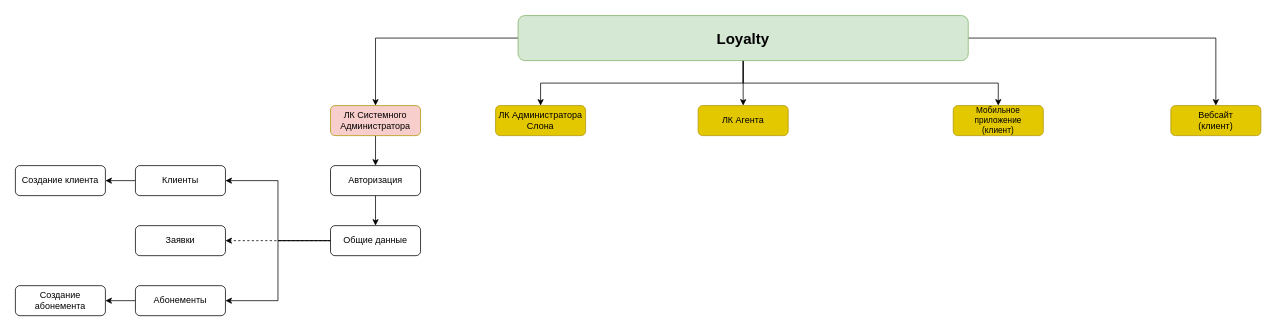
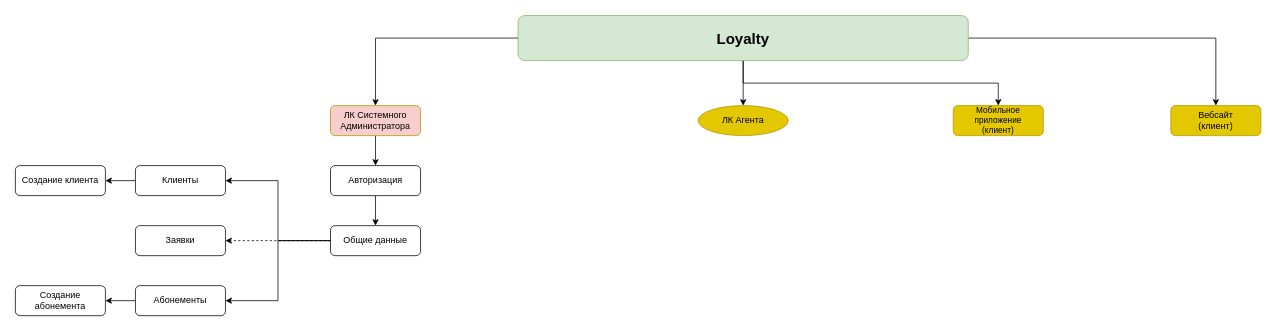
  <mxCell id="0" />
  <mxCell id="1" parent="0" />
  <mxCell id="2" style="edgeStyle=orthogonalEdgeStyle;rounded=0;orthogonalLoop=1;jettySize=auto;html=1;" edge="1" parent="1" source="7" target="9"><mxGeometry relative="1" as="geometry" /></mxCell>
- <mxCell id="3" style="edgeStyle=orthogonalEdgeStyle;rounded=0;orthogonalLoop=1;jettySize=auto;html=1;" edge="1" parent="1" source="7" target="10"><mxGeometry relative="1" as="geometry" /></mxCell>
  <mxCell id="4" style="edgeStyle=orthogonalEdgeStyle;rounded=0;orthogonalLoop=1;jettySize=auto;html=1;entryX=0.5;entryY=0;entryDx=0;entryDy=0;" edge="1" parent="1" source="7" target="11"><mxGeometry relative="1" as="geometry" /></mxCell>
  <mxCell id="5" style="edgeStyle=orthogonalEdgeStyle;rounded=0;orthogonalLoop=1;jettySize=auto;html=1;" edge="1" parent="1" source="7" target="12"><mxGeometry relative="1" as="geometry" /></mxCell>
  <mxCell id="6" style="edgeStyle=orthogonalEdgeStyle;rounded=0;orthogonalLoop=1;jettySize=auto;html=1;" edge="1" parent="1" source="7" target="13"><mxGeometry relative="1" as="geometry" /></mxCell>
  <mxCell id="7" value="Loyalty" style="rounded=1;whiteSpace=wrap;html=1;fontSize=20;fontStyle=1;fillColor=#d5e8d4;strokeColor=#82b366;" vertex="1" parent="1"><mxGeometry x="690" y="20" width="600" height="60" as="geometry" /></mxCell>
  <mxCell id="8" value="" style="edgeStyle=orthogonalEdgeStyle;rounded=0;orthogonalLoop=1;jettySize=auto;html=1;" edge="1" parent="1" source="9" target="15"><mxGeometry relative="1" as="geometry" /></mxCell>
  <mxCell id="9" value="ЛК Системного Администратора" style="rounded=1;whiteSpace=wrap;html=1;fillColor=#f8cecc;fontColor=#000000;strokeColor=#B09500;" vertex="1" parent="1"><mxGeometry x="440" y="140" width="120" height="40" as="geometry" /></mxCell>
- <mxCell id="10" value="ЛК Администратора Слона" style="rounded=1;whiteSpace=wrap;html=1;fillColor=#e3c800;fontColor=#000000;strokeColor=#B09500;" vertex="1" parent="1"><mxGeometry x="660" y="140" width="120" height="40" as="geometry" /></mxCell>
- <mxCell id="11" value="ЛК Агента" style="rounded=1;whiteSpace=wrap;html=1;fillColor=#e3c800;fontColor=#000000;strokeColor=#B09500;" vertex="1" parent="1"><mxGeometry x="930" y="140" width="120" height="40" as="geometry" /></mxCell>
+ <mxCell id="11" value="ЛК Агента" style="ellipse;whiteSpace=wrap;html=1;fillColor=#e3c800;fontColor=#000000;strokeColor=#B09500;" vertex="1" parent="1"><mxGeometry x="930" y="140" width="120" height="40" as="geometry" /></mxCell>
  <mxCell id="12" value="Мобильное приложение&lt;div style=&quot;font-size: 11px;&quot;&gt;(клиент)&lt;/div&gt;" style="rounded=1;whiteSpace=wrap;html=1;fontSize=11;fillColor=#e3c800;fontColor=#000000;strokeColor=#B09500;" vertex="1" parent="1"><mxGeometry x="1270" y="140" width="120" height="40" as="geometry" /></mxCell>
  <mxCell id="13" value="Вебсайт&lt;div&gt;(клиент)&lt;/div&gt;" style="rounded=1;whiteSpace=wrap;html=1;fillColor=#e3c800;fontColor=#000000;strokeColor=#B09500;" vertex="1" parent="1"><mxGeometry x="1560" y="140" width="120" height="40" as="geometry" /></mxCell>
  <mxCell id="14" value="" style="edgeStyle=orthogonalEdgeStyle;rounded=0;orthogonalLoop=1;jettySize=auto;html=1;" edge="1" parent="1" source="15" target="19"><mxGeometry relative="1" as="geometry" /></mxCell>
  <mxCell id="15" value="Авторизация" style="whiteSpace=wrap;html=1;rounded=1;" vertex="1" parent="1"><mxGeometry x="440" y="220" width="120" height="40" as="geometry" /></mxCell>
  <mxCell id="16" value="" style="edgeStyle=orthogonalEdgeStyle;rounded=0;orthogonalLoop=1;jettySize=auto;html=1;dashed=1;" edge="1" parent="1" source="19" target="20"><mxGeometry relative="1" as="geometry" /></mxCell>
  <mxCell id="17" style="edgeStyle=orthogonalEdgeStyle;rounded=0;orthogonalLoop=1;jettySize=auto;html=1;entryX=1;entryY=0.5;entryDx=0;entryDy=0;" edge="1" parent="1" source="19" target="22"><mxGeometry relative="1" as="geometry" /></mxCell>
  <mxCell id="18" style="edgeStyle=orthogonalEdgeStyle;rounded=0;orthogonalLoop=1;jettySize=auto;html=1;entryX=1;entryY=0.5;entryDx=0;entryDy=0;" edge="1" parent="1" source="19" target="24"><mxGeometry relative="1" as="geometry" /></mxCell>
  <mxCell id="19" value="Общие данные" style="whiteSpace=wrap;html=1;rounded=1;" vertex="1" parent="1"><mxGeometry x="440" y="300" width="120" height="40" as="geometry" /></mxCell>
  <mxCell id="20" value="Заявки" style="whiteSpace=wrap;html=1;rounded=1;" vertex="1" parent="1"><mxGeometry x="180" y="300" width="120" height="40" as="geometry" /></mxCell>
  <mxCell id="21" value="" style="edgeStyle=orthogonalEdgeStyle;rounded=0;orthogonalLoop=1;jettySize=auto;html=1;" edge="1" parent="1" source="22" target="26"><mxGeometry relative="1" as="geometry" /></mxCell>
  <mxCell id="22" value="Клиенты" style="whiteSpace=wrap;html=1;rounded=1;" vertex="1" parent="1"><mxGeometry x="180" y="220" width="120" height="40" as="geometry" /></mxCell>
  <mxCell id="23" value="" style="edgeStyle=orthogonalEdgeStyle;rounded=0;orthogonalLoop=1;jettySize=auto;html=1;" edge="1" parent="1" source="24" target="25"><mxGeometry relative="1" as="geometry" /></mxCell>
  <mxCell id="24" value="Абонементы" style="whiteSpace=wrap;html=1;rounded=1;" vertex="1" parent="1"><mxGeometry x="180" y="380" width="120" height="40" as="geometry" /></mxCell>
  <mxCell id="25" value="Создание абонемента" style="whiteSpace=wrap;html=1;rounded=1;" vertex="1" parent="1"><mxGeometry x="20" y="380" width="120" height="40" as="geometry" /></mxCell>
  <mxCell id="26" value="Создание клиента" style="whiteSpace=wrap;html=1;rounded=1;" vertex="1" parent="1"><mxGeometry x="20" y="220" width="120" height="40" as="geometry" /></mxCell>
